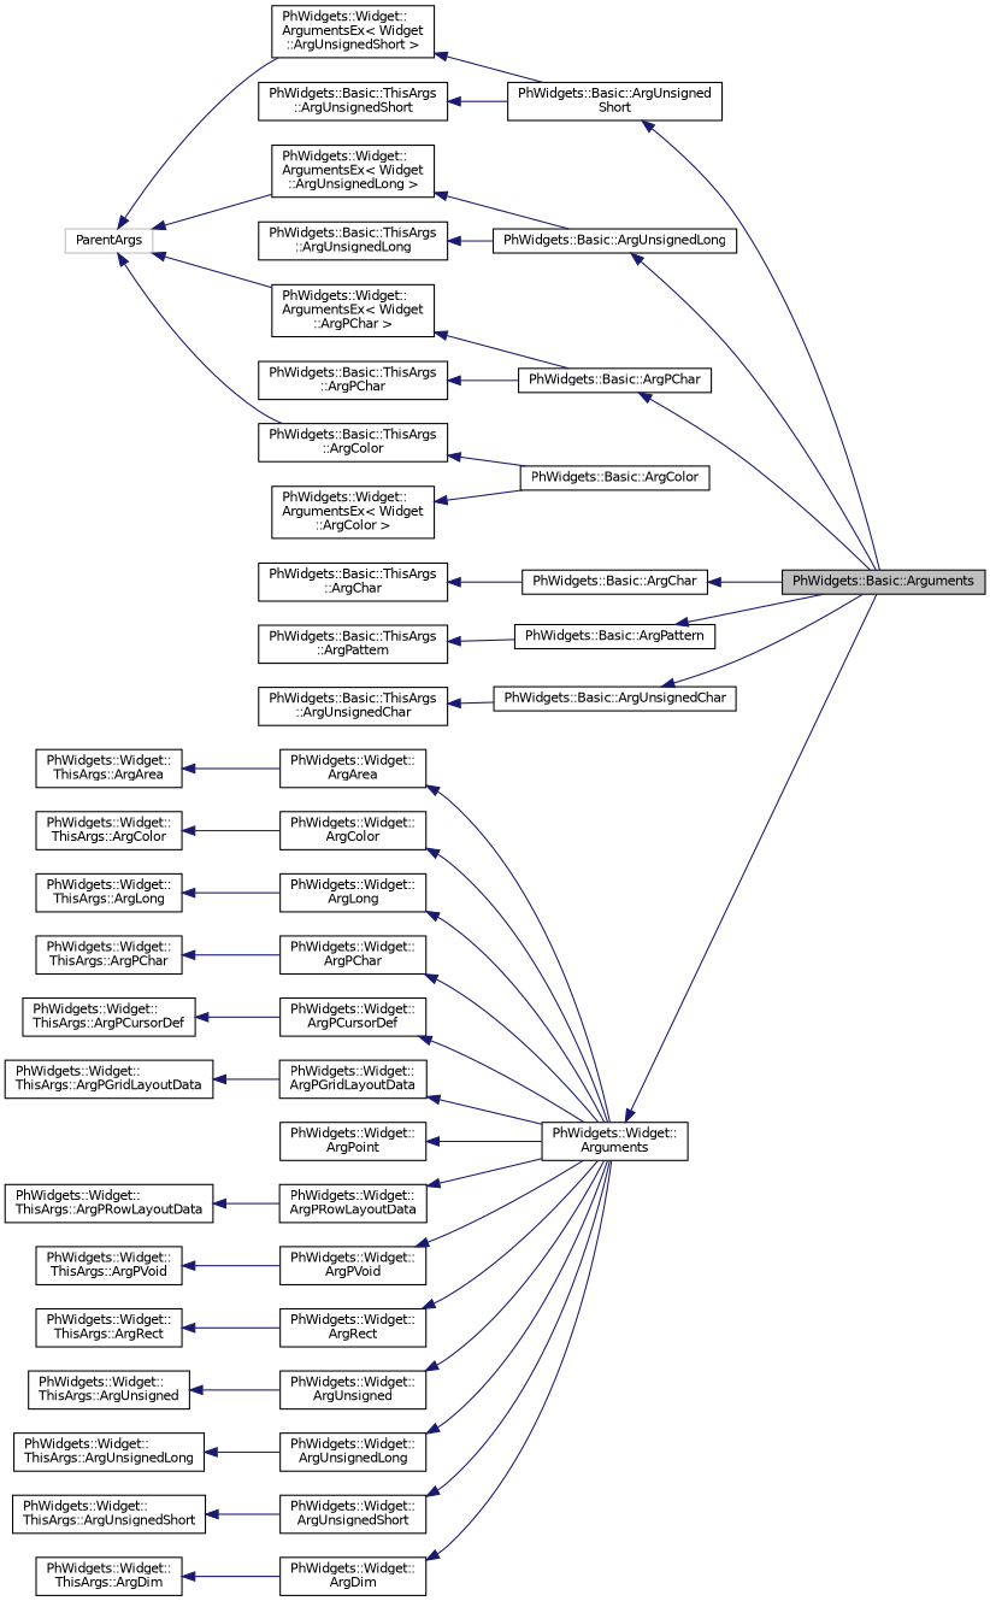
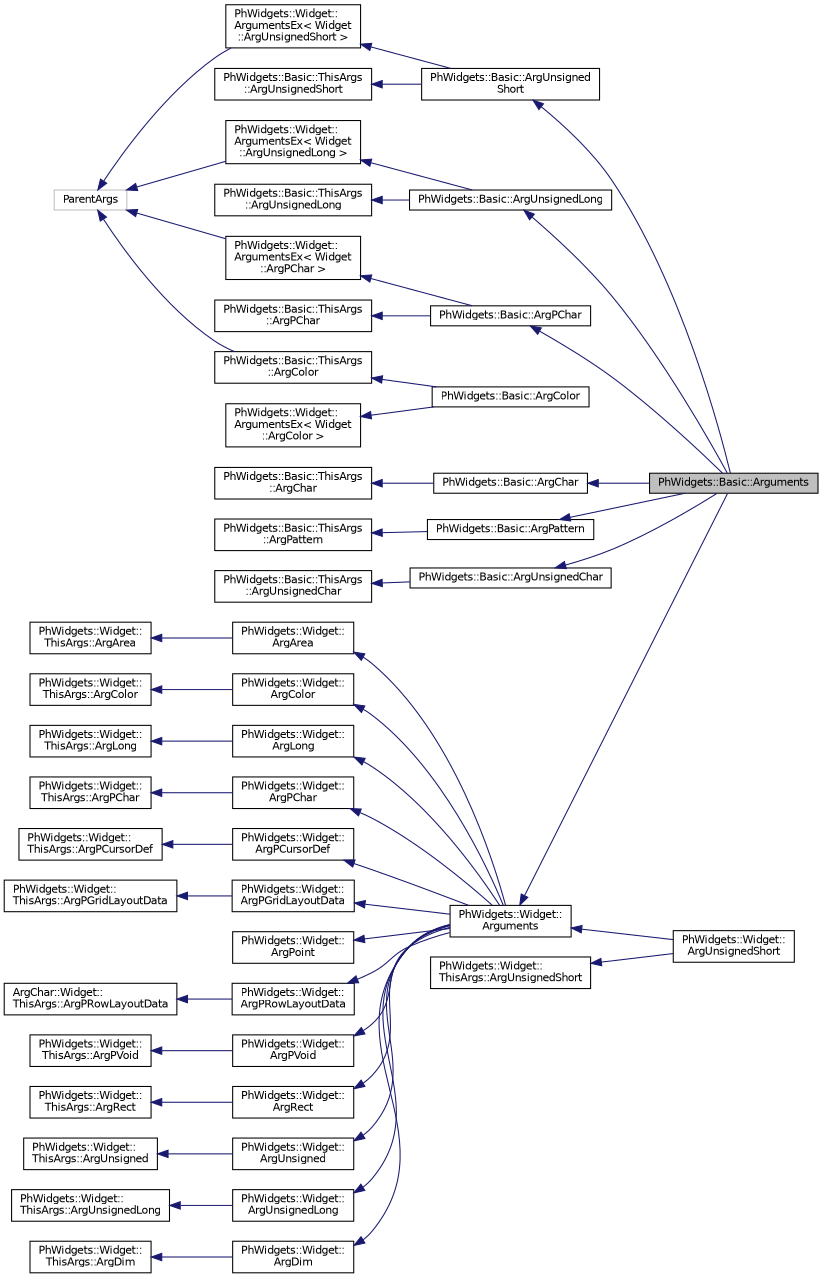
  digraph {
    rankdir=LR
    node [color=black fillcolor=white fontname=Helvetica fontsize=10 shape=record style=filled]
    edge [color=midnightblue dir=back fontname=Helvetica fontsize=10 labelfontname=Helvetica labelfontsize=10 style=solid]
    n1 [fillcolor=grey75 fontcolor=black height=0.2 label="PhWidgets::Basic::Arguments" width=0.4]
    n2 [height=0.2 label="PhWidgets::Basic::ArgUnsigned\lShort" width=0.4]
    n3 [height=0.2 label="PhWidgets::Widget::\lArgumentsEx\< Widget\l::ArgUnsignedShort \>" width=0.4]
    n4 [color=grey75 height=0.2 label=ParentArgs width=0.4]
    n5 [height=0.2 label="PhWidgets::Widget::\lArgumentsEx\< Widget\l::ArgUnsignedLong \>" width=0.4]
    n6 [height=0.2 label="PhWidgets::Widget::\lArgumentsEx\< Widget\l::ArgPChar \>" width=0.4]
    n7 [height=0.2 label="PhWidgets::Basic::ThisArgs\l::ArgColor" width=0.4]
    n8 [height=0.2 label="PhWidgets::Basic::ArgUnsignedLong" width=0.4]
    n9 [height=0.2 label="PhWidgets::Widget::\lArgumentsEx\< Widget\l::ArgColor \>" width=0.4]
    n10 [height=0.2 label="PhWidgets::Basic::ArgColor" width=0.4]
    n11 [height=0.2 label="PhWidgets::Basic::ArgPChar" width=0.4]
    n12 [height=0.2 label="PhWidgets::Basic::ThisArgs\l::ArgUnsignedShort" width=0.4]
    n13 [height=0.2 label="PhWidgets::Basic::ThisArgs\l::ArgUnsignedLong" width=0.4]
    n14 [height=0.2 label="PhWidgets::Basic::ArgChar" width=0.4]
    n15 [height=0.2 label="PhWidgets::Basic::ThisArgs\l::ArgChar" width=0.4]
    n16 [height=0.2 label="PhWidgets::Basic::ArgPattern" width=0.4]
    n17 [height=0.2 label="PhWidgets::Basic::ThisArgs\l::ArgPattern" width=0.4]
    n18 [height=0.2 label="PhWidgets::Basic::ArgUnsignedChar" width=0.4]
    n19 [height=0.2 label="PhWidgets::Basic::ThisArgs\l::ArgUnsignedChar" width=0.4]
    n20 [height=0.2 label="PhWidgets::Basic::ThisArgs\l::ArgPChar" width=0.4]
    n21 [height=0.2 label="PhWidgets::Widget::\lArguments" width=0.4]
    n22 [height=0.2 label="PhWidgets::Widget::\lArgArea" width=0.4]
    n23 [height=0.2 label="PhWidgets::Widget::\lThisArgs::ArgArea" width=0.4]
    n24 [height=0.2 label="PhWidgets::Widget::\lArgColor" width=0.4]
    n25 [height=0.2 label="PhWidgets::Widget::\lThisArgs::ArgColor" width=0.4]
    n26 [height=0.2 label="PhWidgets::Widget::\lArgLong" width=0.4]
    n27 [height=0.2 label="PhWidgets::Widget::\lThisArgs::ArgLong" width=0.4]
    n28 [height=0.2 label="PhWidgets::Widget::\lArgPChar" width=0.4]
    n29 [height=0.2 label="PhWidgets::Widget::\lThisArgs::ArgPChar" width=0.4]
    n30 [height=0.2 label="PhWidgets::Widget::\lArgPCursorDef" width=0.4]
    n31 [height=0.2 label="PhWidgets::Widget::\lThisArgs::ArgPCursorDef" width=0.4]
    n32 [height=0.2 label="PhWidgets::Widget::\lArgPGridLayoutData" width=0.4]
    n33 [height=0.2 label="PhWidgets::Widget::\lThisArgs::ArgPGridLayoutData" width=0.4]
    n34 [height=0.2 label="PhWidgets::Widget::\lArgPoint" width=0.4]
    n35 [height=0.2 label="PhWidgets::Widget::\lArgPRowLayoutData" width=0.4]
-   n36 [height=0.2 label="PhWidgets::Widget::\lThisArgs::ArgPRowLayoutData" width=0.4]
+   n36 [height=0.2 label="ArgChar::Widget::\lThisArgs::ArgPRowLayoutData" width=0.4]
    n37 [height=0.2 label="PhWidgets::Widget::\lArgPVoid" width=0.4]
    n38 [height=0.2 label="PhWidgets::Widget::\lThisArgs::ArgPVoid" width=0.4]
    n39 [height=0.2 label="PhWidgets::Widget::\lArgRect" width=0.4]
    n40 [height=0.2 label="PhWidgets::Widget::\lThisArgs::ArgRect" width=0.4]
    n41 [height=0.2 label="PhWidgets::Widget::\lArgUnsigned" width=0.4]
    n42 [height=0.2 label="PhWidgets::Widget::\lThisArgs::ArgUnsigned" width=0.4]
    n43 [height=0.2 label="PhWidgets::Widget::\lArgUnsignedLong" width=0.4]
    n44 [height=0.2 label="PhWidgets::Widget::\lThisArgs::ArgUnsignedLong" width=0.4]
    n45 [height=0.2 label="PhWidgets::Widget::\lArgUnsignedShort" width=0.4]
    n46 [height=0.2 label="PhWidgets::Widget::\lThisArgs::ArgUnsignedShort" width=0.4]
    n47 [height=0.2 label="PhWidgets::Widget::\lArgDim" width=0.4]
    n48 [height=0.2 label="PhWidgets::Widget::\lThisArgs::ArgDim" width=0.4]
    n2 -> n1
    n3 -> n2
    n4 -> n3
    n4 -> n5
    n4 -> n6
    n4 -> n7
    n5 -> n8
    n6 -> n11
    n7 -> n10
    n8 -> n1
    n9 -> n10
    n11 -> n1
    n12 -> n2
    n13 -> n8
    n14 -> n1
    n15 -> n14
    n16 -> n1
    n17 -> n16
    n18 -> n1
    n19 -> n18
    n20 -> n11
    n21 -> n1
    n22 -> n21
    n23 -> n22
    n24 -> n21
    n25 -> n24
    n26 -> n21
    n27 -> n26
    n28 -> n21
    n29 -> n28
    n30 -> n21
    n31 -> n30
    n32 -> n21
    n33 -> n32
    n34 -> n21
    n35 -> n21
    n36 -> n35
    n37 -> n21
    n38 -> n37
    n39 -> n21
    n40 -> n39
    n41 -> n21
    n42 -> n41
    n43 -> n21
    n44 -> n43
-   n45 -> n21
+   n21 -> n45
    n46 -> n45
    n47 -> n21
    n48 -> n47
  }
